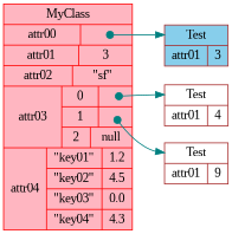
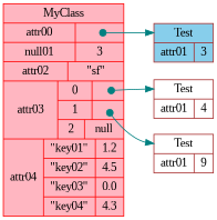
  digraph {
    compound=true
    rankdir=LR
    fontname="Liberation Serif"
    node [shape=record style=filled fillcolor=white color=brown fontname="Liberation Serif"]
    edge [arrowtail=dot dir=both tailclip=false color=teal fontname="Liberation Serif"]
    n1 [label="<Test@1>Test|{attr01|3}" fillcolor=skyblue]
    n2 [label="<Test@2>Test|{attr01|4}"]
    n3 [label="<Test@3>Test|{attr01|9}"]
-   n4 [fillcolor=lightpink label="MyClass|{attr00|<A-attr_0>}|{attr01|3}|{attr02|\"sf\"}|{attr03|{{0|<port01>}|{1|<port02>}|{2|null}}}|{attr04|{{\"key01\"|1.2}|{\"key02\"|4.5}|{\"key03\"|0.0}|{\"key04\"|4.3}}}" color=red]
+   n4 [fillcolor=lightpink label="MyClass|{attr00|<A-attr_0>}|{null01|3}|{attr02|\"sf\"}|{attr03|{{0|<port01>}|{1|<port02>}|{2|null}}}|{attr04|{{\"key01\"|1.2}|{\"key02\"|4.5}|{\"key03\"|0.0}|{\"key04\"|4.3}}}" color=red]
    n4 -> n1 [headport="Test@1" tailport="A-attr_0:c"]
    n4 -> n2 [headport="Test@2" tailport="port01:c"]
    n4 -> n3 [headport="Test@3" tailport="port02:c"]
  }
